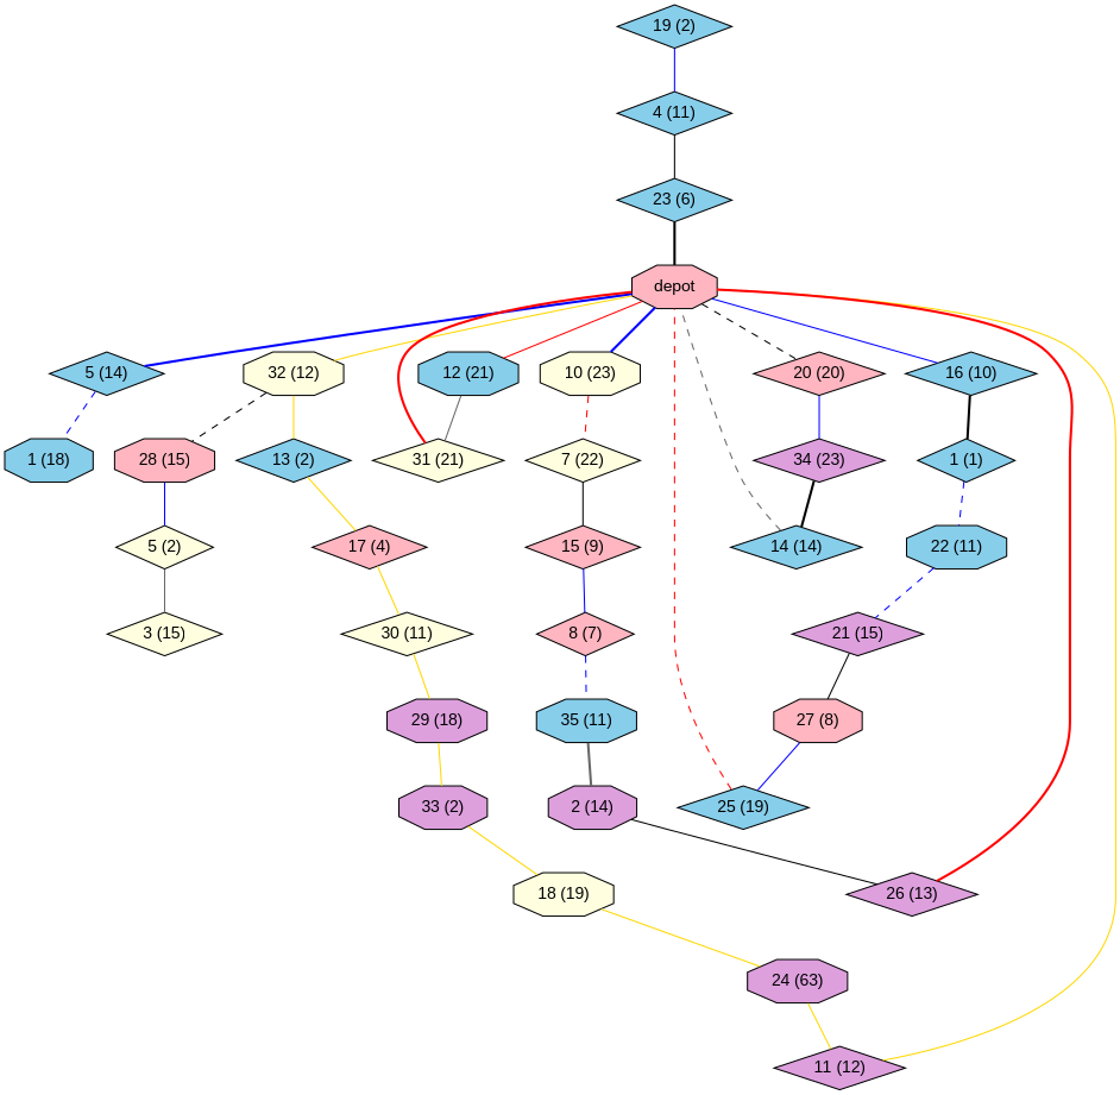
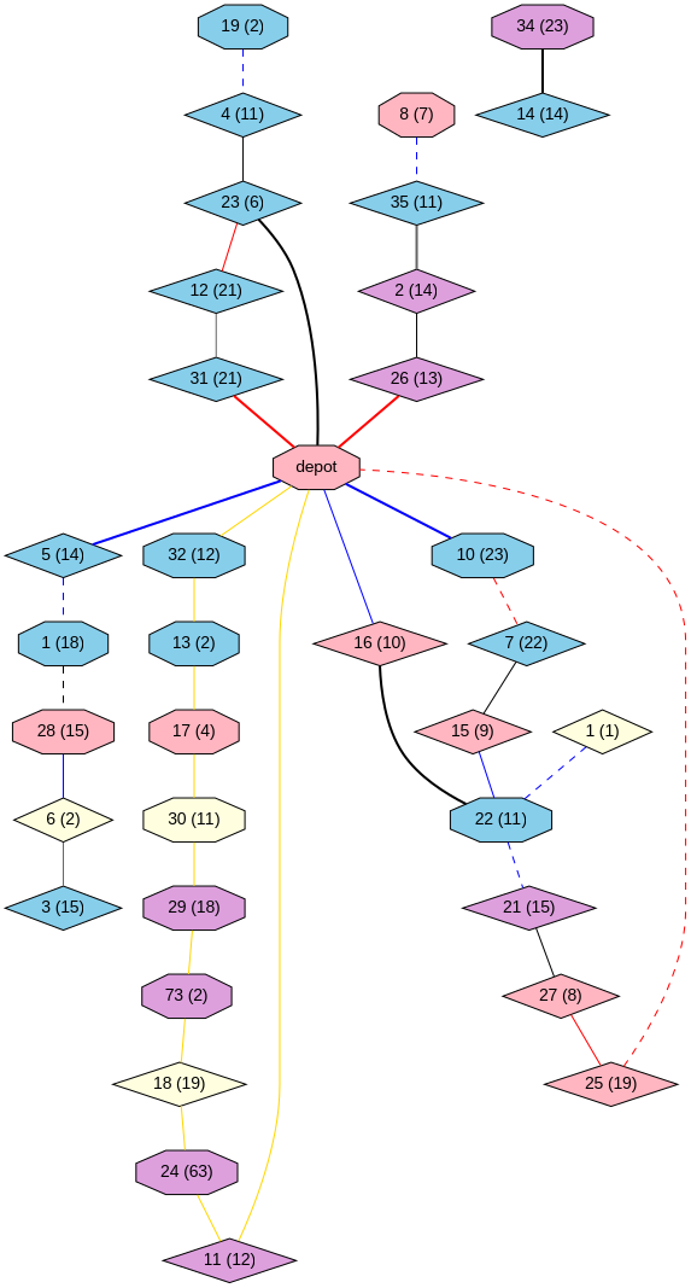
  graph {
    fontname="Liberation Sans"
    node [fillcolor=skyblue fontname="Liberation Sans" shape=diamond style=filled]
    edge [color=blue fontname="Liberation Sans" style=solid]
    n1 [fillcolor=lightpink label=depot shape=octagon]
    n2 [label="5 (14)"]
-   n3 [fillcolor=lightyellow label="32 (12)" shape=octagon]
-   n4 [label="12 (21)" shape=octagon]
-   n5 [label="16 (10)"]
-   n6 [fillcolor=lightpink label="20 (20)"]
-   n7 [fillcolor=lightyellow label="10 (23)" shape=octagon]
+   n3 [label="32 (12)" shape=octagon]
+   n4 [label="12 (21)"]
+   n5 [fillcolor=lightpink label="16 (10)"]
+   n7 [label="10 (23)" shape=octagon]
    n8 [label="1 (18)" shape=octagon]
-   n9 [label="13 (2)"]
-   n10 [fillcolor=lightyellow label="31 (21)"]
-   n11 [label="1 (1)"]
-   n12 [fillcolor=plum label="34 (23)"]
-   n13 [fillcolor=lightyellow label="7 (22)"]
+   n9 [label="13 (2)" shape=octagon]
+   n10 [label="31 (21)"]
+   n11 [fillcolor=lightyellow label="1 (1)"]
+   n12 [fillcolor=plum label="34 (23)" shape=octagon]
+   n13 [label="7 (22)"]
    n14 [fillcolor=lightpink label="28 (15)" shape=octagon]
-   n15 [fillcolor=lightyellow label="5 (2)"]
-   n16 [fillcolor=lightyellow label="3 (15)"]
-   n17 [label="19 (2)"]
+   n15 [fillcolor=lightyellow label="6 (2)"]
+   n16 [label="3 (15)"]
+   n17 [label="19 (2)" shape=octagon]
    n18 [label="4 (11)"]
    n19 [label="23 (6)"]
-   n20 [fillcolor=lightpink label="17 (4)"]
-   n21 [fillcolor=lightyellow label="30 (11)"]
+   n20 [fillcolor=lightpink label="17 (4)" shape=octagon]
+   n21 [fillcolor=lightyellow label="30 (11)" shape=octagon]
    n22 [fillcolor=plum label="29 (18)" shape=octagon]
-   n23 [fillcolor=plum label="33 (2)" shape=octagon]
-   n24 [fillcolor=lightyellow label="18 (19)" shape=octagon]
+   n23 [fillcolor=plum label="73 (2)" shape=octagon]
+   n24 [fillcolor=lightyellow label="18 (19)"]
    n25 [fillcolor=plum label="24 (63)" shape=octagon]
    n26 [fillcolor=plum label="11 (12)"]
    n27 [label="22 (11)" shape=octagon]
    n28 [fillcolor=plum label="21 (15)"]
-   n29 [fillcolor=lightpink label="27 (8)" shape=octagon]
-   n30 [label="25 (19)"]
+   n29 [fillcolor=lightpink label="27 (8)"]
+   n30 [fillcolor=lightpink label="25 (19)"]
    n31 [label="14 (14)"]
    n32 [fillcolor=lightpink label="15 (9)"]
-   n33 [fillcolor=lightpink label="8 (7)"]
-   n34 [label="35 (11)" shape=octagon]
-   n35 [fillcolor=plum label="2 (14)" shape=octagon]
+   n33 [fillcolor=lightpink label="8 (7)" shape=octagon]
+   n34 [label="35 (11)"]
+   n35 [fillcolor=plum label="2 (14)"]
    n36 [fillcolor=plum label="26 (13)"]
    n1 -- n2 [style=bold]
    n1 -- n3 [color=gold style=""]
-   n1 -- n4 [color=red]
+   n19 -- n4 [color=red]
    n1 -- n5
-   n1 -- n6 [color=black style=dashed]
    n1 -- n7 [style=bold]
    n2 -- n8 [style=dashed]
    n3 -- n9 [color=gold style=""]
    n4 -- n10 [color=gray40]
-   n5 -- n11 [color=black style=bold]
-   n6 -- n12
+   n5 -- n27 [color=black style=bold]
    n7 -- n13 [color=red style=dashed]
-   n3 -- n14 [color=black style=dashed]
+   n8 -- n14 [color=black style=dashed]
    n9 -- n20 [color=gold style=""]
    n10 -- n1 [color=red style=bold]
    n11 -- n27 [style=dashed]
    n12 -- n31 [color=black style=bold]
    n13 -- n32 [color=black]
    n14 -- n15
    n15 -- n16 [color=gray40]
-   n17 -- n18
+   n17 -- n18 [style=dashed]
    n18 -- n19 [color=black]
    n19 -- n1 [color=black style=bold]
    n20 -- n21 [color=gold style=""]
    n21 -- n22 [color=gold style=""]
    n22 -- n23 [color=gold style=""]
    n23 -- n24 [color=gold style=""]
    n24 -- n25 [color=gold style=""]
    n25 -- n26 [color=gold style=""]
    n26 -- n1 [color=gold style=""]
    n27 -- n28 [style=dashed]
    n28 -- n29 [color=black]
-   n29 -- n30
+   n29 -- n30 [color=red]
    n30 -- n1 [color=red style=dashed]
-   n31 -- n1 [color=gray40 style=dashed]
-   n32 -- n33
+   n32 -- n27
    n33 -- n34 [style=dashed]
    n34 -- n35 [color=gray40 style=bold]
    n35 -- n36 [color=black]
    n36 -- n1 [color=red style=bold]
  }
